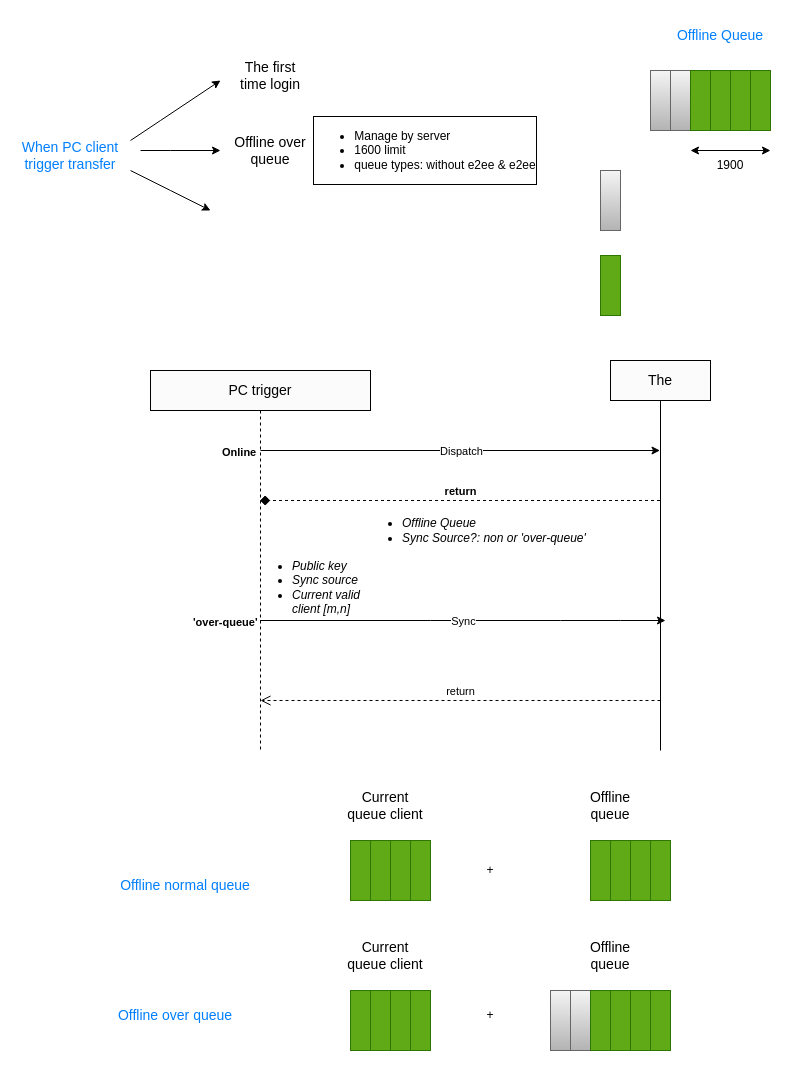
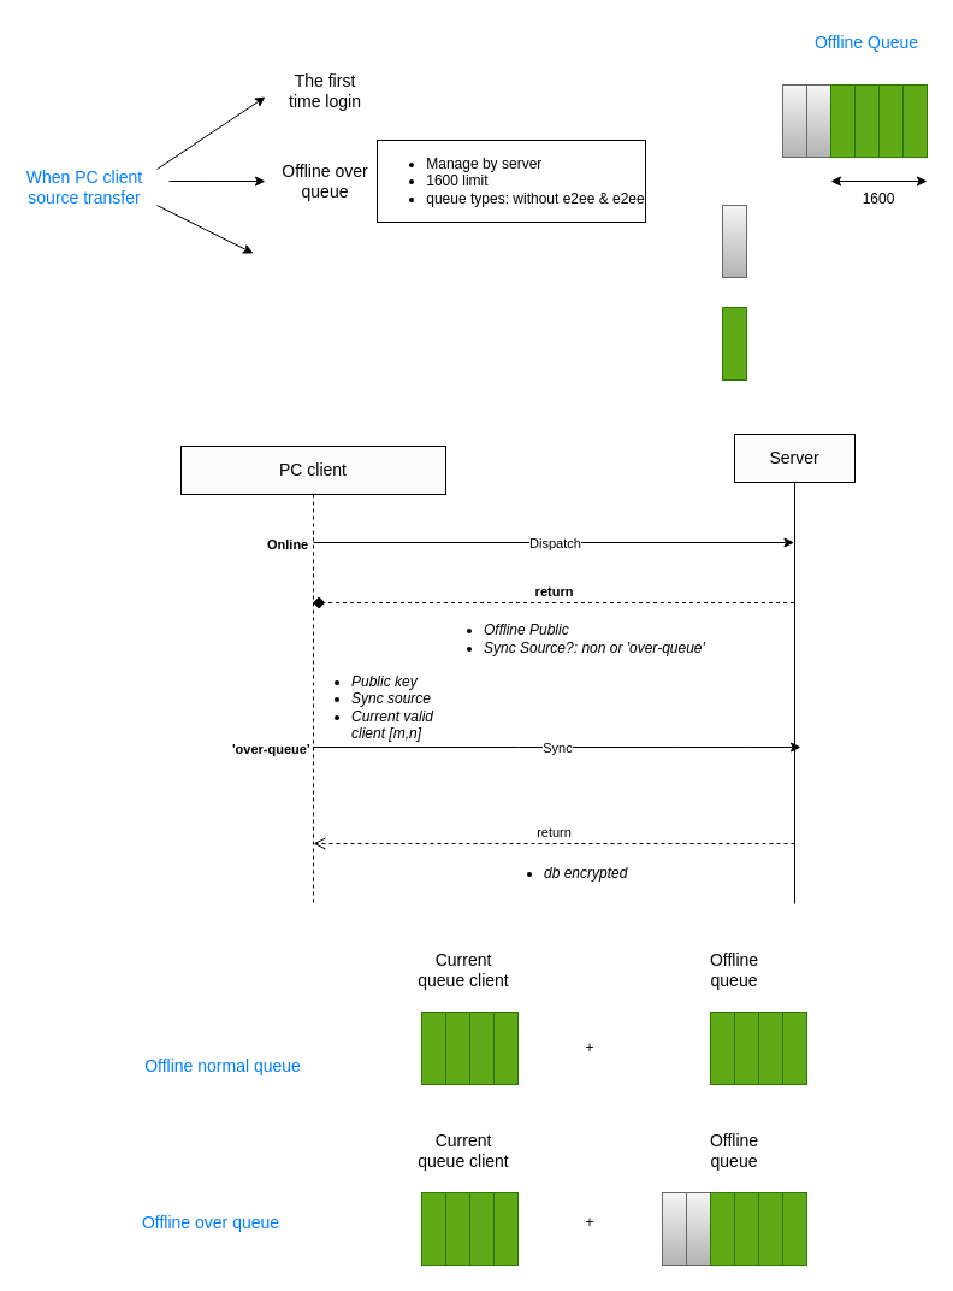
  <mxCell id="0" />
  <mxCell id="1" parent="0" />
- <mxCell id="2" value="When PC client trigger transfer" style="text;html=1;strokeColor=none;fillColor=none;align=center;verticalAlign=middle;whiteSpace=wrap;rounded=0;fontSize=14;fontColor=#007FFF;" vertex="1" parent="1"><mxGeometry y="140" width="100" height="30" as="geometry" x="20" /></mxCell>
+ <mxCell id="2" value="When PC client source transfer" style="text;html=1;strokeColor=none;fillColor=none;align=center;verticalAlign=middle;whiteSpace=wrap;rounded=0;fontSize=14;fontColor=#007FFF;" vertex="1" parent="1"><mxGeometry y="140" width="100" height="30" as="geometry" x="20" /></mxCell>
  <mxCell id="3" value="" style="endArrow=classic;html=1;rounded=0;" edge="1" parent="1"><mxGeometry width="50" height="50" relative="1" as="geometry"><mxPoint x="140" y="150" as="sourcePoint" /><mxPoint x="220" y="150" as="targetPoint" /><Array as="points"><mxPoint x="170" y="150" /></Array></mxGeometry></mxCell>
  <mxCell id="4" value="" style="endArrow=classic;html=1;rounded=0;" edge="1" parent="1"><mxGeometry width="50" height="50" relative="1" as="geometry"><mxPoint x="130" y="140" as="sourcePoint" /><mxPoint x="220" y="80" as="targetPoint" /><Array as="points"><mxPoint x="160" y="120" /></Array></mxGeometry></mxCell>
  <mxCell id="5" value="" style="endArrow=classic;html=1;rounded=0;" edge="1" parent="1"><mxGeometry width="50" height="50" relative="1" as="geometry"><mxPoint x="130" y="170" as="sourcePoint" /><mxPoint x="210" y="210" as="targetPoint" /><Array as="points"><mxPoint x="170" y="190" /></Array></mxGeometry></mxCell>
  <mxCell id="6" value="The first time login" style="text;html=1;strokeColor=none;fillColor=none;align=center;verticalAlign=middle;whiteSpace=wrap;rounded=0;fontSize=14;" vertex="1" parent="1"><mxGeometry x="230" y="60" width="80" height="30" as="geometry" /></mxCell>
  <mxCell id="7" value="Offline over queue" style="text;html=1;strokeColor=none;fillColor=none;align=center;verticalAlign=middle;whiteSpace=wrap;rounded=0;fontSize=14;" vertex="1" parent="1"><mxGeometry x="230" y="130" width="80" height="40" as="geometry" /></mxCell>
  <mxCell id="8" value="&lt;ul&gt;&lt;li style=&quot;text-align: left;&quot;&gt;Manage by server&lt;/li&gt;&lt;li style=&quot;text-align: left;&quot;&gt;1600 limit&lt;/li&gt;&lt;li&gt;queue types: without e2ee &amp;amp; e2ee&lt;/li&gt;&lt;/ul&gt;" style="text;html=1;strokeColor=none;fillColor=none;align=center;verticalAlign=middle;whiteSpace=wrap;rounded=0;perimeterSpacing=0;strokeWidth=1;labelBorderColor=default;" vertex="1" parent="1"><mxGeometry x="300" y="102.5" width="250" height="95" as="geometry" /></mxCell>
  <mxCell id="9" value="" style="rounded=0;whiteSpace=wrap;html=1;fillColor=#f5f5f5;gradientColor=#b3b3b3;strokeColor=#666666;" vertex="1" parent="1"><mxGeometry x="670" y="70" width="20" height="60" as="geometry" /></mxCell>
  <mxCell id="10" value="" style="rounded=0;whiteSpace=wrap;html=1;fillColor=#60a917;fontColor=#ffffff;strokeColor=#2D7600;" vertex="1" parent="1"><mxGeometry x="690" y="70" width="20" height="60" as="geometry" /></mxCell>
  <mxCell id="11" value="" style="rounded=0;whiteSpace=wrap;html=1;fillColor=#60a917;fontColor=#ffffff;strokeColor=#2D7600;" vertex="1" parent="1"><mxGeometry x="710" y="70" width="20" height="60" as="geometry" /></mxCell>
  <mxCell id="12" value="" style="rounded=0;whiteSpace=wrap;html=1;fillColor=#60a917;fontColor=#ffffff;strokeColor=#2D7600;" vertex="1" parent="1"><mxGeometry x="730" y="70" width="20" height="60" as="geometry" /></mxCell>
  <mxCell id="13" value="" style="rounded=0;whiteSpace=wrap;html=1;fillColor=#f5f5f5;gradientColor=#b3b3b3;strokeColor=#666666;" vertex="1" parent="1"><mxGeometry x="650" y="70" width="20" height="60" as="geometry" /></mxCell>
  <mxCell id="14" value="" style="rounded=0;whiteSpace=wrap;html=1;fillColor=#60a917;fontColor=#ffffff;strokeColor=#2D7600;" vertex="1" parent="1"><mxGeometry x="750" y="70" width="20" height="60" as="geometry" /></mxCell>
  <mxCell id="15" value="" style="rounded=0;whiteSpace=wrap;html=1;fillColor=#f5f5f5;gradientColor=#b3b3b3;strokeColor=#666666;" vertex="1" parent="1"><mxGeometry x="600" y="170" width="20" height="60" as="geometry" /></mxCell>
  <mxCell id="16" value="" style="rounded=0;whiteSpace=wrap;html=1;fillColor=#60a917;fontColor=#ffffff;strokeColor=#2D7600;" vertex="1" parent="1"><mxGeometry x="600" y="255" width="20" height="60" as="geometry" /></mxCell>
  <mxCell id="17" value="Offline Queue" style="text;html=1;strokeColor=none;fillColor=none;align=center;verticalAlign=middle;whiteSpace=wrap;rounded=0;strokeWidth=1;fontSize=14;fontColor=#007FFF;" vertex="1" parent="1"><mxGeometry x="670" y="20" width="100" height="30" as="geometry" /></mxCell>
- <mxCell id="18" value="PC trigger" style="shape=umlLifeline;perimeter=lifelinePerimeter;whiteSpace=wrap;html=1;container=1;collapsible=0;recursiveResize=0;outlineConnect=0;strokeWidth=1;fillColor=#fbfbfb;fontSize=14;" vertex="1" parent="1"><mxGeometry x="150" y="370" width="220" height="380" as="geometry" /></mxCell>
+ <mxCell id="18" value="PC client" style="shape=umlLifeline;perimeter=lifelinePerimeter;whiteSpace=wrap;html=1;container=1;collapsible=0;recursiveResize=0;outlineConnect=0;strokeWidth=1;fillColor=#fbfbfb;fontSize=14;" vertex="1" parent="1"><mxGeometry x="150" y="370" width="220" height="380" as="geometry" /></mxCell>
  <mxCell id="19" value="" style="endArrow=classic;html=1;rounded=0;" edge="1" parent="18" target="26"><mxGeometry relative="1" as="geometry"><mxPoint x="110" y="80" as="sourcePoint" /><mxPoint x="220" y="80" as="targetPoint" /></mxGeometry></mxCell>
  <mxCell id="20" value="Dispatch" style="edgeLabel;resizable=0;html=1;align=center;verticalAlign=middle;strokeWidth=1;fillColor=#fbfbfb;" connectable="0" vertex="1" parent="19"><mxGeometry relative="1" as="geometry" /></mxCell>
  <mxCell id="21" value="Online" style="edgeLabel;resizable=0;html=1;align=left;verticalAlign=bottom;strokeWidth=1;fillColor=#fbfbfb;fontStyle=1" connectable="0" vertex="1" parent="19"><mxGeometry x="-1" relative="1" as="geometry"><mxPoint x="-40" y="10" as="offset" /></mxGeometry></mxCell>
  <mxCell id="22" value="" style="endArrow=classic;html=1;rounded=0;" edge="1" parent="18" source="18"><mxGeometry relative="1" as="geometry"><mxPoint x="75" y="240" as="sourcePoint" /><mxPoint x="515" y="250" as="targetPoint" /><Array as="points"><mxPoint x="280" y="250" /><mxPoint x="410" y="250" /><mxPoint x="470" y="250" /></Array></mxGeometry></mxCell>
  <mxCell id="23" value="Sync" style="edgeLabel;resizable=0;html=1;align=center;verticalAlign=middle;strokeWidth=1;fillColor=#fbfbfb;" connectable="0" vertex="1" parent="22"><mxGeometry relative="1" as="geometry" /></mxCell>
  <mxCell id="24" value="'over-queue'" style="edgeLabel;resizable=0;html=1;align=left;verticalAlign=bottom;strokeWidth=1;fillColor=#fbfbfb;fontStyle=1" connectable="0" vertex="1" parent="22"><mxGeometry x="-1" relative="1" as="geometry"><mxPoint x="-69" y="10" as="offset" /></mxGeometry></mxCell>
  <mxCell id="25" value="&lt;div&gt;&lt;br&gt;&lt;/div&gt;&lt;ul&gt;&lt;li&gt;Public key&lt;/li&gt;&lt;li&gt;Sync source&lt;/li&gt;&lt;li&gt;Current valid client [m,n]&lt;/li&gt;&lt;/ul&gt;" style="text;html=1;strokeColor=none;fillColor=none;align=left;verticalAlign=middle;whiteSpace=wrap;rounded=0;strokeWidth=1;fontStyle=2" vertex="1" parent="18"><mxGeometry x="100" y="180" width="140" height="60" as="geometry" /></mxCell>
- <mxCell id="26" value="The" style="shape=umlLifeline;perimeter=lifelinePerimeter;whiteSpace=wrap;html=1;container=1;collapsible=0;recursiveResize=0;outlineConnect=0;lifelineDashed=0;strokeWidth=1;fillColor=#fbfbfb;fontSize=14;" vertex="1" parent="1"><mxGeometry x="610" y="360" width="100" height="390" as="geometry" /></mxCell>
+ <mxCell id="26" value="Server" style="shape=umlLifeline;perimeter=lifelinePerimeter;whiteSpace=wrap;html=1;container=1;collapsible=0;recursiveResize=0;outlineConnect=0;lifelineDashed=0;strokeWidth=1;fillColor=#fbfbfb;fontSize=14;" vertex="1" parent="1"><mxGeometry x="610" y="360" width="100" height="390" as="geometry" /></mxCell>
  <mxCell id="27" value="" style="endArrow=classic;startArrow=classic;html=1;rounded=0;" edge="1" parent="1"><mxGeometry width="50" height="50" relative="1" as="geometry"><mxPoint x="690" y="150" as="sourcePoint" /><mxPoint x="770" y="150" as="targetPoint" /></mxGeometry></mxCell>
- <mxCell id="28" value="1900" style="text;html=1;strokeColor=none;fillColor=none;align=center;verticalAlign=middle;whiteSpace=wrap;rounded=0;strokeWidth=1;" vertex="1" parent="1"><mxGeometry x="700" y="150" width="60" height="30" as="geometry" /></mxCell>
- <mxCell id="29" value="&lt;ul&gt;&lt;li&gt;Offline Queue&lt;/li&gt;&lt;li&gt;Sync Source?: non or 'over-queue'&amp;nbsp;&lt;/li&gt;&lt;/ul&gt;" style="text;html=1;strokeColor=none;fillColor=none;align=left;verticalAlign=middle;whiteSpace=wrap;rounded=0;strokeWidth=1;fontStyle=2" vertex="1" parent="1"><mxGeometry x="360" y="505" width="260" height="50" as="geometry" /></mxCell>
+ <mxCell id="28" value="1600" style="text;html=1;strokeColor=none;fillColor=none;align=center;verticalAlign=middle;whiteSpace=wrap;rounded=0;strokeWidth=1;" vertex="1" parent="1"><mxGeometry x="700" y="150" width="60" height="30" as="geometry" /></mxCell>
+ <mxCell id="29" value="&lt;ul&gt;&lt;li&gt;Offline Public&lt;/li&gt;&lt;li&gt;Sync Source?: non or 'over-queue'&amp;nbsp;&lt;/li&gt;&lt;/ul&gt;" style="text;html=1;strokeColor=none;fillColor=none;align=left;verticalAlign=middle;whiteSpace=wrap;rounded=0;strokeWidth=1;fontStyle=2" vertex="1" parent="1"><mxGeometry x="360" y="505" width="260" height="50" as="geometry" /></mxCell>
  <mxCell id="30" value="return" style="html=1;verticalAlign=bottom;endArrow=diamond;dashed=1;endSize=8;rounded=0;fontStyle=1;" edge="1" parent="1" source="26" target="18"><mxGeometry relative="1" as="geometry"><mxPoint x="480" y="570" as="sourcePoint" /><mxPoint x="400" y="570" as="targetPoint" /><Array as="points"><mxPoint x="290" y="500" /></Array></mxGeometry></mxCell>
  <mxCell id="31" value="return" style="html=1;verticalAlign=bottom;endArrow=open;dashed=1;endSize=8;rounded=0;" edge="1" parent="1"><mxGeometry relative="1" as="geometry"><mxPoint x="660" y="700" as="sourcePoint" /><mxPoint x="260" y="700" as="targetPoint" /><Array as="points"><mxPoint x="290.5" y="700" /></Array></mxGeometry></mxCell>
+ <mxCell id="32" value="&lt;ul&gt;&lt;li&gt;db encrypted&lt;/li&gt;&lt;/ul&gt;" style="text;html=1;strokeColor=none;fillColor=none;align=left;verticalAlign=middle;whiteSpace=wrap;rounded=0;strokeWidth=1;fontStyle=2" vertex="1" parent="1"><mxGeometry x="410" y="710" width="120" height="30" as="geometry" /></mxCell>
  <mxCell id="33" value="Offline normal queue" style="text;html=1;strokeColor=none;fillColor=none;align=center;verticalAlign=middle;whiteSpace=wrap;rounded=0;strokeWidth=1;fontColor=#007FFF;fontSize=14;" vertex="1" parent="1"><mxGeometry x="105" y="865" width="160" height="40" as="geometry" /></mxCell>
  <mxCell id="34" value="Offline over queue" style="text;html=1;strokeColor=none;fillColor=none;align=center;verticalAlign=middle;whiteSpace=wrap;rounded=0;strokeWidth=1;fontColor=#007FFF;fontSize=14;" vertex="1" parent="1"><mxGeometry x="100" y="990" width="150" height="50" as="geometry" /></mxCell>
  <mxCell id="35" value="" style="rounded=0;whiteSpace=wrap;html=1;fillColor=#60a917;fontColor=#ffffff;strokeColor=#2D7600;" vertex="1" parent="1"><mxGeometry x="350" y="840" width="20" height="60" as="geometry" /></mxCell>
  <mxCell id="36" value="" style="rounded=0;whiteSpace=wrap;html=1;fillColor=#60a917;fontColor=#ffffff;strokeColor=#2D7600;" vertex="1" parent="1"><mxGeometry x="370" y="840" width="20" height="60" as="geometry" /></mxCell>
  <mxCell id="37" value="" style="rounded=0;whiteSpace=wrap;html=1;fillColor=#60a917;fontColor=#ffffff;strokeColor=#2D7600;" vertex="1" parent="1"><mxGeometry x="390" y="840" width="20" height="60" as="geometry" /></mxCell>
  <mxCell id="38" value="" style="rounded=0;whiteSpace=wrap;html=1;fillColor=#60a917;fontColor=#ffffff;strokeColor=#2D7600;" vertex="1" parent="1"><mxGeometry x="410" y="840" width="20" height="60" as="geometry" /></mxCell>
  <mxCell id="39" value="" style="rounded=0;whiteSpace=wrap;html=1;fillColor=#60a917;fontColor=#ffffff;strokeColor=#2D7600;" vertex="1" parent="1"><mxGeometry x="590" y="840" width="20" height="60" as="geometry" /></mxCell>
  <mxCell id="40" value="" style="rounded=0;whiteSpace=wrap;html=1;fillColor=#60a917;fontColor=#ffffff;strokeColor=#2D7600;" vertex="1" parent="1"><mxGeometry x="610" y="840" width="20" height="60" as="geometry" /></mxCell>
  <mxCell id="41" value="" style="rounded=0;whiteSpace=wrap;html=1;fillColor=#60a917;fontColor=#ffffff;strokeColor=#2D7600;" vertex="1" parent="1"><mxGeometry x="630" y="840" width="20" height="60" as="geometry" /></mxCell>
  <mxCell id="42" value="" style="rounded=0;whiteSpace=wrap;html=1;fillColor=#60a917;fontColor=#ffffff;strokeColor=#2D7600;" vertex="1" parent="1"><mxGeometry x="650" y="840" width="20" height="60" as="geometry" /></mxCell>
  <mxCell id="43" value="Current queue client" style="text;html=1;strokeColor=none;fillColor=none;align=center;verticalAlign=middle;whiteSpace=wrap;rounded=0;strokeWidth=1;fontSize=14;" vertex="1" parent="1"><mxGeometry x="340" y="790" width="90" height="30" as="geometry" /></mxCell>
  <mxCell id="44" value="Offline queue" style="text;html=1;strokeColor=none;fillColor=none;align=center;verticalAlign=middle;whiteSpace=wrap;rounded=0;strokeWidth=1;fontSize=14;" vertex="1" parent="1"><mxGeometry x="570" y="790" width="80" height="30" as="geometry" /></mxCell>
  <mxCell id="45" value="+" style="text;html=1;strokeColor=none;fillColor=none;align=center;verticalAlign=middle;whiteSpace=wrap;rounded=0;strokeWidth=1;" vertex="1" parent="1"><mxGeometry x="460" y="855" width="60" height="30" as="geometry" /></mxCell>
  <mxCell id="46" value="" style="rounded=0;whiteSpace=wrap;html=1;fillColor=#60a917;fontColor=#ffffff;strokeColor=#2D7600;" vertex="1" parent="1"><mxGeometry x="350" y="990" width="20" height="60" as="geometry" /></mxCell>
  <mxCell id="47" value="" style="rounded=0;whiteSpace=wrap;html=1;fillColor=#60a917;fontColor=#ffffff;strokeColor=#2D7600;" vertex="1" parent="1"><mxGeometry x="370" y="990" width="20" height="60" as="geometry" /></mxCell>
  <mxCell id="48" value="" style="rounded=0;whiteSpace=wrap;html=1;fillColor=#60a917;fontColor=#ffffff;strokeColor=#2D7600;" vertex="1" parent="1"><mxGeometry x="390" y="990" width="20" height="60" as="geometry" /></mxCell>
  <mxCell id="49" value="" style="rounded=0;whiteSpace=wrap;html=1;fillColor=#60a917;fontColor=#ffffff;strokeColor=#2D7600;" vertex="1" parent="1"><mxGeometry x="410" y="990" width="20" height="60" as="geometry" /></mxCell>
  <mxCell id="50" value="" style="rounded=0;whiteSpace=wrap;html=1;fillColor=#f5f5f5;gradientColor=#b3b3b3;strokeColor=#666666;" vertex="1" parent="1"><mxGeometry x="570" y="990" width="20" height="60" as="geometry" /></mxCell>
  <mxCell id="51" value="" style="rounded=0;whiteSpace=wrap;html=1;fillColor=#60a917;fontColor=#ffffff;strokeColor=#2D7600;" vertex="1" parent="1"><mxGeometry x="590" y="990" width="20" height="60" as="geometry" /></mxCell>
  <mxCell id="52" value="" style="rounded=0;whiteSpace=wrap;html=1;fillColor=#60a917;fontColor=#ffffff;strokeColor=#2D7600;" vertex="1" parent="1"><mxGeometry x="610" y="990" width="20" height="60" as="geometry" /></mxCell>
  <mxCell id="53" value="" style="rounded=0;whiteSpace=wrap;html=1;fillColor=#60a917;fontColor=#ffffff;strokeColor=#2D7600;" vertex="1" parent="1"><mxGeometry x="630" y="990" width="20" height="60" as="geometry" /></mxCell>
  <mxCell id="54" value="" style="rounded=0;whiteSpace=wrap;html=1;fillColor=#f5f5f5;gradientColor=#b3b3b3;strokeColor=#666666;" vertex="1" parent="1"><mxGeometry x="550" y="990" width="20" height="60" as="geometry" /></mxCell>
  <mxCell id="55" value="" style="rounded=0;whiteSpace=wrap;html=1;fillColor=#60a917;fontColor=#ffffff;strokeColor=#2D7600;" vertex="1" parent="1"><mxGeometry x="650" y="990" width="20" height="60" as="geometry" /></mxCell>
  <mxCell id="56" value="Current queue client" style="text;html=1;strokeColor=none;fillColor=none;align=center;verticalAlign=middle;whiteSpace=wrap;rounded=0;strokeWidth=1;fontSize=14;" vertex="1" parent="1"><mxGeometry x="340" y="940" width="90" height="30" as="geometry" /></mxCell>
  <mxCell id="57" value="Offline queue" style="text;html=1;strokeColor=none;fillColor=none;align=center;verticalAlign=middle;whiteSpace=wrap;rounded=0;strokeWidth=1;fontSize=14;" vertex="1" parent="1"><mxGeometry x="570" y="940" width="80" height="30" as="geometry" /></mxCell>
  <mxCell id="58" value="+" style="text;html=1;strokeColor=none;fillColor=none;align=center;verticalAlign=middle;whiteSpace=wrap;rounded=0;strokeWidth=1;" vertex="1" parent="1"><mxGeometry x="460" y="1000" width="60" height="30" as="geometry" /></mxCell>
